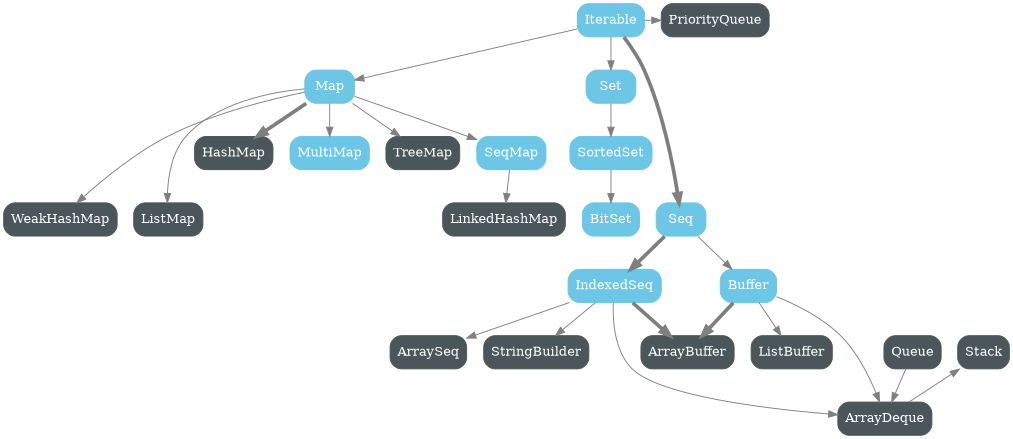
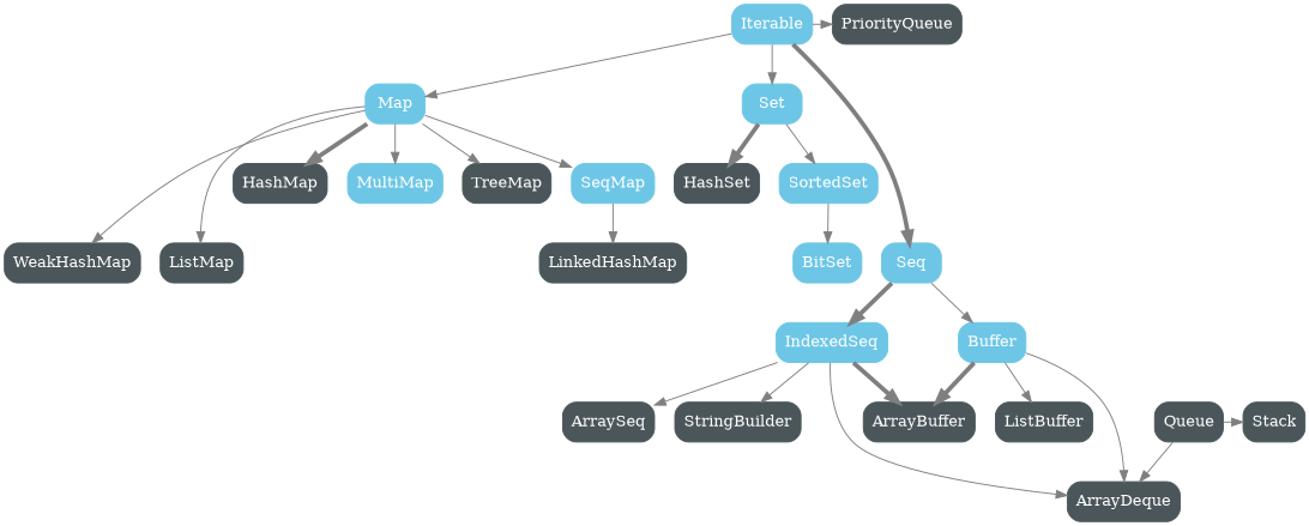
  digraph {
    rankdir=TB
    node [color="#4A5659" fontcolor="#FFFFFF" shape=box style="rounded, filled"]
    edge [color="#7F7F7F"]
    PriorityQueue
    Iterable [color="#6DC6E6"]
    Map [color="#6DC6E6"]
    Set [color="#6DC6E6"]
    WeakHashMap
    LinkedHashMap
    ListMap
    Seq [color="#6DC6E6"]
    BitSet [color="#6DC6E6"]
+   HashSet
    HashMap
    MultiMap [color="#6DC6E6"]
    IndexedSeq [color="#6DC6E6"]
    Buffer [color="#6DC6E6"]
    ArraySeq
    ArrayBuffer
    StringBuilder
    ListBuffer
    Stack
    Queue
    TreeMap
    SeqMap [color="#6DC6E6"]
    SortedSet [color="#6DC6E6"]
    ArrayDeque
    subgraph sub_1 {
      rank=same
      PriorityQueue
      Iterable
    }
    subgraph sub_2 {
      rank=same
      Map
      Set
    }
    subgraph sub_3 {
      rank=same
      WeakHashMap
      LinkedHashMap
      ListMap
      Seq
      BitSet
    }
    subgraph sub_4 {
      rank=same
+     HashSet
      HashMap
      MultiMap
    }
    subgraph sub_5 {
      rank=same
      IndexedSeq
      Buffer
    }
    subgraph sub_6 {
      rank=same
      ArraySeq
      ArrayBuffer
    }
    subgraph sub_7 {
      rank=same
      StringBuilder
      ListBuffer
      Stack
      Queue
    }
    Iterable -> PriorityQueue
    Iterable -> Map
    Iterable -> Set
    Iterable -> Seq [penwidth=4]
    Map -> WeakHashMap
    Map -> ListMap
    Map -> HashMap [penwidth=4]
    Map -> MultiMap
    Map -> TreeMap
    Map -> SeqMap
+   Set -> HashSet [penwidth=4]
    Set -> SortedSet
    Seq -> IndexedSeq [penwidth=4]
    Seq -> Buffer
    IndexedSeq -> ArraySeq
    IndexedSeq -> ArrayBuffer [penwidth=4]
    IndexedSeq -> StringBuilder
    IndexedSeq -> ArrayDeque
    Buffer -> ArrayBuffer [penwidth=4]
    Buffer -> ListBuffer
    Buffer -> ArrayDeque
    Queue -> ArrayDeque
    SeqMap -> LinkedHashMap
    SortedSet -> BitSet
-   ArrayDeque -> Stack
+   Queue -> Stack
  }
